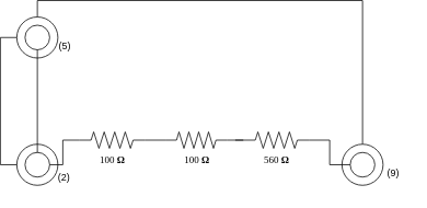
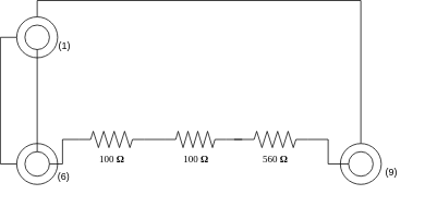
  <mxCell id="0" />
  <mxCell id="1" parent="0" />
  <mxCell id="2" value="" style="ellipse;whiteSpace=wrap;html=1;aspect=fixed;" vertex="1" parent="1"><mxGeometry x="20" y="175" width="50" height="50" as="geometry" /></mxCell>
  <mxCell id="3" value="" style="ellipse;" vertex="1" parent="1"><mxGeometry x="30" y="185" width="30" height="30" as="geometry" /></mxCell>
  <mxCell id="4" style="edgeStyle=orthogonalEdgeStyle;rounded=0;orthogonalLoop=1;jettySize=auto;html=1;exitX=0;exitY=0.5;exitDx=0;exitDy=0;exitPerimeter=0;entryX=1;entryY=0.5;entryDx=0;entryDy=0;endArrow=none;endFill=0;" edge="1" parent="1" source="5" target="3"><mxGeometry relative="1" as="geometry" /></mxCell>
  <mxCell id="5" value="100&amp;nbsp;&lt;b&gt;Ω&lt;/b&gt;" style="verticalLabelPosition=bottom;shadow=0;dashed=0;align=center;html=1;verticalAlign=top;strokeWidth=1;shape=mxgraph.electrical.resistors.resistor_2;rounded=1;comic=0;labelBackgroundColor=none;fontFamily=Verdana;fontSize=12" vertex="1" parent="1"><mxGeometry x="96" y="160" width="80" height="20" as="geometry" /></mxCell>
  <mxCell id="6" value="100&amp;nbsp;&lt;b&gt;Ω&lt;/b&gt;" style="verticalLabelPosition=bottom;shadow=0;dashed=0;align=center;html=1;verticalAlign=top;strokeWidth=1;shape=mxgraph.electrical.resistors.resistor_2;rounded=1;comic=0;labelBackgroundColor=none;fontFamily=Verdana;fontSize=12" vertex="1" parent="1"><mxGeometry x="201" y="160" width="75" height="20" as="geometry" /></mxCell>
  <mxCell id="7" style="edgeStyle=orthogonalEdgeStyle;rounded=0;orthogonalLoop=1;jettySize=auto;html=1;exitX=1;exitY=0.5;exitDx=0;exitDy=0;exitPerimeter=0;entryX=0;entryY=0.5;entryDx=0;entryDy=0;entryPerimeter=0;endArrow=none;endFill=0;" edge="1" parent="1" source="5" target="6"><mxGeometry relative="1" as="geometry" /></mxCell>
  <mxCell id="8" style="edgeStyle=orthogonalEdgeStyle;rounded=0;orthogonalLoop=1;jettySize=auto;html=1;entryX=0;entryY=0.5;entryDx=0;entryDy=0;entryPerimeter=0;endArrow=none;endFill=0;" edge="1" parent="1" source="6"><mxGeometry relative="1" as="geometry"><mxPoint x="286" y="170" as="targetPoint" /></mxGeometry></mxCell>
  <mxCell id="9" style="edgeStyle=orthogonalEdgeStyle;rounded=0;orthogonalLoop=1;jettySize=auto;html=1;exitX=0;exitY=0.5;exitDx=0;exitDy=0;entryX=0;entryY=0.5;entryDx=0;entryDy=0;endArrow=none;endFill=0;" edge="1" parent="1" source="11" target="2"><mxGeometry relative="1" as="geometry" /></mxCell>
  <mxCell id="10" style="edgeStyle=orthogonalEdgeStyle;rounded=0;orthogonalLoop=1;jettySize=auto;html=1;exitX=0.5;exitY=0;exitDx=0;exitDy=0;entryX=0.5;entryY=0;entryDx=0;entryDy=0;endArrow=none;endFill=0;" edge="1" parent="1" source="11" target="13"><mxGeometry relative="1" as="geometry" /></mxCell>
  <mxCell id="11" value="" style="ellipse;whiteSpace=wrap;html=1;aspect=fixed;" vertex="1" parent="1"><mxGeometry x="20" y="20" width="50" height="50" as="geometry" /></mxCell>
  <mxCell id="12" value="" style="ellipse;" vertex="1" parent="1"><mxGeometry x="30" y="30" width="30" height="30" as="geometry" /></mxCell>
  <mxCell id="13" value="" style="ellipse;whiteSpace=wrap;html=1;aspect=fixed;" vertex="1" parent="1"><mxGeometry x="416" y="175" width="50" height="50" as="geometry" /></mxCell>
  <mxCell id="14" value="" style="ellipse;" vertex="1" parent="1"><mxGeometry x="426" y="185" width="30" height="30" as="geometry" /></mxCell>
  <mxCell id="15" style="edgeStyle=orthogonalEdgeStyle;rounded=0;orthogonalLoop=1;jettySize=auto;html=1;exitX=1;exitY=0.5;exitDx=0;exitDy=0;exitPerimeter=0;entryX=0;entryY=0.5;entryDx=0;entryDy=0;endArrow=none;endFill=0;" edge="1" parent="1" target="14"><mxGeometry relative="1" as="geometry"><mxPoint x="376" y="170" as="sourcePoint" /><Array as="points"><mxPoint x="401" y="170" /><mxPoint x="401" y="200" /></Array></mxGeometry></mxCell>
  <mxCell id="16" style="edgeStyle=orthogonalEdgeStyle;rounded=0;orthogonalLoop=1;jettySize=auto;html=1;exitX=0.5;exitY=0;exitDx=0;exitDy=0;entryX=0.5;entryY=1;entryDx=0;entryDy=0;endArrow=none;endFill=0;" edge="1" parent="1" source="3" target="12"><mxGeometry relative="1" as="geometry" /></mxCell>
- <mxCell id="17" value="(5)" style="text;html=1;align=center;verticalAlign=middle;resizable=0;points=[];autosize=1;strokeColor=none;fillColor=none;" vertex="1" parent="1"><mxGeometry x="58" y="41" width="40" height="30" as="geometry" /></mxCell>
- <mxCell id="18" value="(2)" style="text;html=1;align=center;verticalAlign=middle;resizable=0;points=[];autosize=1;strokeColor=none;fillColor=none;" vertex="1" parent="1"><mxGeometry x="57" y="201" width="40" height="30" as="geometry" /></mxCell>
+ <mxCell id="17" value="(1)" style="text;html=1;align=center;verticalAlign=middle;resizable=0;points=[];autosize=1;strokeColor=none;fillColor=none;" vertex="1" parent="1"><mxGeometry x="58" y="41" width="40" height="30" as="geometry" /></mxCell>
+ <mxCell id="18" value="(6)" style="text;html=1;align=center;verticalAlign=middle;resizable=0;points=[];autosize=1;strokeColor=none;fillColor=none;" vertex="1" parent="1"><mxGeometry x="57" y="201" width="40" height="30" as="geometry" /></mxCell>
  <mxCell id="19" value="(9)" style="text;html=1;align=center;verticalAlign=middle;resizable=0;points=[];autosize=1;strokeColor=none;fillColor=none;" vertex="1" parent="1"><mxGeometry x="458" y="196" width="40" height="30" as="geometry" /></mxCell>
  <mxCell id="20" value="560&amp;nbsp;&lt;b&gt;Ω&lt;/b&gt;" style="verticalLabelPosition=bottom;shadow=0;dashed=0;align=center;html=1;verticalAlign=top;strokeWidth=1;shape=mxgraph.electrical.resistors.resistor_2;rounded=1;comic=0;labelBackgroundColor=none;fontFamily=Verdana;fontSize=12" vertex="1" parent="1"><mxGeometry x="296" y="160" width="80" height="20" as="geometry" /></mxCell>
